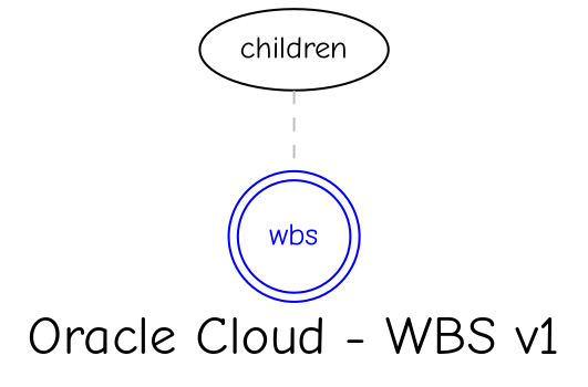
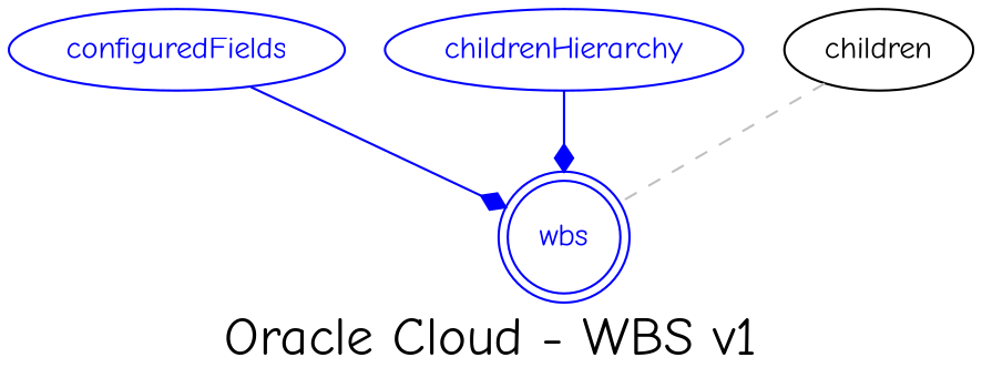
  digraph {
    fontname="Comic Neue"
    fontsize=24
    label="Oracle Cloud - WBS v1"
    splines=true
    node [color=blue fontcolor=blue fontname="Comic Neue" shape=ellipse]
    edge [arrowhead=diamond arrowtail=none color=blue fontcolor=blue fontname="Comic Neue"]
    wbs [shape=doublecircle]
+   configuredFields
+   childrenHierarchy
    children [color="" fontcolor="" shape=""]
+   configuredFields -> wbs
+   childrenHierarchy -> wbs
    children -> wbs [arrowhead=none color=grey fontcolor=grey style=dashed]
  }
